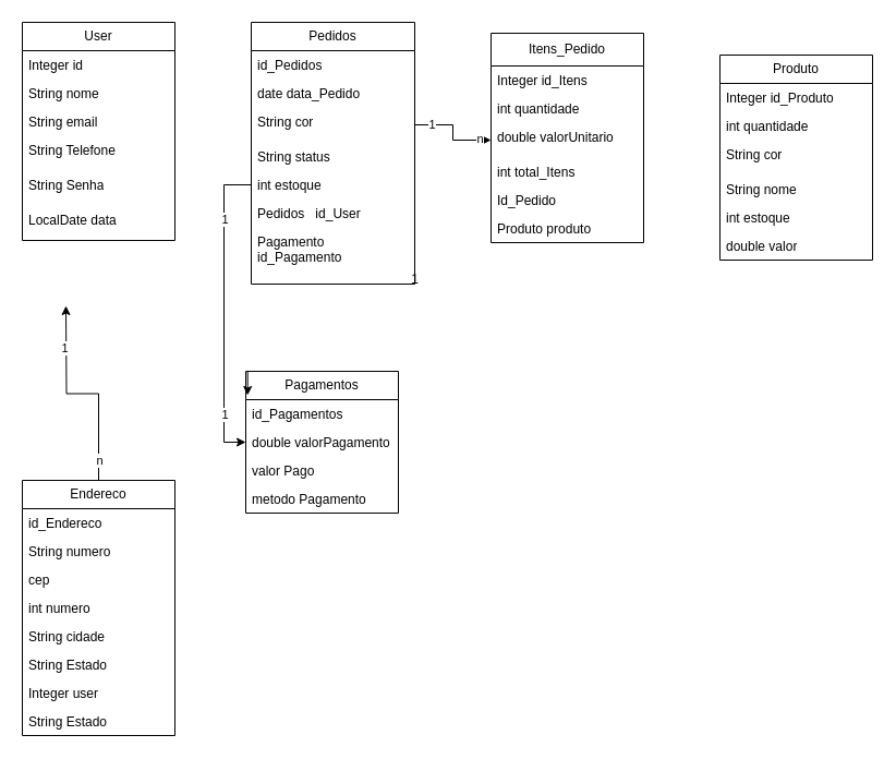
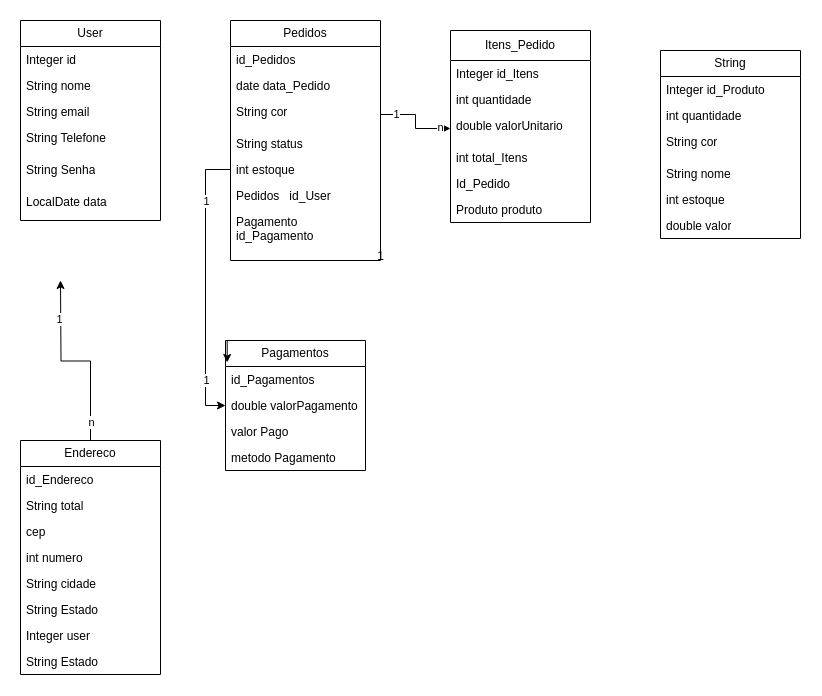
  <mxCell id="0" />
  <mxCell id="1" parent="0" />
  <mxCell id="2" value="User" style="swimlane;fontStyle=0;childLayout=stackLayout;horizontal=1;startSize=26;fillColor=none;horizontalStack=0;resizeParent=1;resizeParentMax=0;resizeLast=0;collapsible=1;marginBottom=0;whiteSpace=wrap;html=1;" parent="1" vertex="1"><mxGeometry x="20" y="20" width="140" height="200" as="geometry" /></mxCell>
  <mxCell id="3" value="Integer id" style="text;strokeColor=none;fillColor=none;align=left;verticalAlign=top;spacingLeft=4;spacingRight=4;overflow=hidden;rotatable=0;points=[[0,0.5],[1,0.5]];portConstraint=eastwest;whiteSpace=wrap;html=1;" parent="2" vertex="1"><mxGeometry y="26" width="140" height="26" as="geometry" /></mxCell>
  <mxCell id="4" value="String nome" style="text;strokeColor=none;fillColor=none;align=left;verticalAlign=top;spacingLeft=4;spacingRight=4;overflow=hidden;rotatable=0;points=[[0,0.5],[1,0.5]];portConstraint=eastwest;whiteSpace=wrap;html=1;" parent="2" vertex="1"><mxGeometry y="52" width="140" height="26" as="geometry" /></mxCell>
  <mxCell id="5" value="String email" style="text;strokeColor=none;fillColor=none;align=left;verticalAlign=top;spacingLeft=4;spacingRight=4;overflow=hidden;rotatable=0;points=[[0,0.5],[1,0.5]];portConstraint=eastwest;whiteSpace=wrap;html=1;" parent="2" vertex="1"><mxGeometry y="78" width="140" height="26" as="geometry" /></mxCell>
  <mxCell id="6" value="String Telefone&lt;div&gt;&lt;br&gt;&lt;/div&gt;" style="text;strokeColor=none;fillColor=none;align=left;verticalAlign=top;spacingLeft=4;spacingRight=4;overflow=hidden;rotatable=0;points=[[0,0.5],[1,0.5]];portConstraint=eastwest;whiteSpace=wrap;html=1;" parent="2" vertex="1"><mxGeometry y="104" width="140" height="32" as="geometry" /></mxCell>
  <mxCell id="7" value="String Senha&lt;div&gt;&lt;br&gt;&lt;div&gt;&lt;br&gt;&lt;/div&gt;&lt;/div&gt;" style="text;strokeColor=none;fillColor=none;align=left;verticalAlign=top;spacingLeft=4;spacingRight=4;overflow=hidden;rotatable=0;points=[[0,0.5],[1,0.5]];portConstraint=eastwest;whiteSpace=wrap;html=1;" parent="2" vertex="1"><mxGeometry y="136" width="140" height="32" as="geometry" /></mxCell>
  <mxCell id="8" value="&lt;div&gt;LocalDate data&lt;br&gt;&lt;div&gt;&lt;br&gt;&lt;/div&gt;&lt;/div&gt;" style="text;strokeColor=none;fillColor=none;align=left;verticalAlign=top;spacingLeft=4;spacingRight=4;overflow=hidden;rotatable=0;points=[[0,0.5],[1,0.5]];portConstraint=eastwest;whiteSpace=wrap;html=1;" parent="2" vertex="1"><mxGeometry y="168" width="140" height="32" as="geometry" /></mxCell>
- <mxCell id="9" value="Produto" style="swimlane;fontStyle=0;childLayout=stackLayout;horizontal=1;startSize=26;fillColor=none;horizontalStack=0;resizeParent=1;resizeParentMax=0;resizeLast=0;collapsible=1;marginBottom=0;whiteSpace=wrap;html=1;" parent="1" vertex="1"><mxGeometry x="660" y="50" width="140" height="188" as="geometry" /></mxCell>
+ <mxCell id="9" value="String" style="swimlane;fontStyle=0;childLayout=stackLayout;horizontal=1;startSize=26;fillColor=none;horizontalStack=0;resizeParent=1;resizeParentMax=0;resizeLast=0;collapsible=1;marginBottom=0;whiteSpace=wrap;html=1;" parent="1" vertex="1"><mxGeometry x="660" y="50" width="140" height="188" as="geometry" /></mxCell>
  <mxCell id="10" value="Integer id_Produto" style="text;strokeColor=none;fillColor=none;align=left;verticalAlign=top;spacingLeft=4;spacingRight=4;overflow=hidden;rotatable=0;points=[[0,0.5],[1,0.5]];portConstraint=eastwest;whiteSpace=wrap;html=1;" parent="9" vertex="1"><mxGeometry y="26" width="140" height="26" as="geometry" /></mxCell>
  <mxCell id="11" value="int quantidade" style="text;strokeColor=none;fillColor=none;align=left;verticalAlign=top;spacingLeft=4;spacingRight=4;overflow=hidden;rotatable=0;points=[[0,0.5],[1,0.5]];portConstraint=eastwest;whiteSpace=wrap;html=1;" parent="9" vertex="1"><mxGeometry y="52" width="140" height="26" as="geometry" /></mxCell>
  <mxCell id="12" value="String cor" style="text;strokeColor=none;fillColor=none;align=left;verticalAlign=top;spacingLeft=4;spacingRight=4;overflow=hidden;rotatable=0;points=[[0,0.5],[1,0.5]];portConstraint=eastwest;whiteSpace=wrap;html=1;" parent="9" vertex="1"><mxGeometry y="78" width="140" height="32" as="geometry" /></mxCell>
  <mxCell id="13" value="String nome" style="text;strokeColor=none;fillColor=none;align=left;verticalAlign=top;spacingLeft=4;spacingRight=4;overflow=hidden;rotatable=0;points=[[0,0.5],[1,0.5]];portConstraint=eastwest;whiteSpace=wrap;html=1;" parent="9" vertex="1"><mxGeometry y="110" width="140" height="26" as="geometry" /></mxCell>
  <mxCell id="14" value="int estoque" style="text;strokeColor=none;fillColor=none;align=left;verticalAlign=top;spacingLeft=4;spacingRight=4;overflow=hidden;rotatable=0;points=[[0,0.5],[1,0.5]];portConstraint=eastwest;whiteSpace=wrap;html=1;" parent="9" vertex="1"><mxGeometry y="136" width="140" height="26" as="geometry" /></mxCell>
  <mxCell id="15" value="double valor&lt;div&gt;&lt;br&gt;&lt;/div&gt;" style="text;strokeColor=none;fillColor=none;align=left;verticalAlign=top;spacingLeft=4;spacingRight=4;overflow=hidden;rotatable=0;points=[[0,0.5],[1,0.5]];portConstraint=eastwest;whiteSpace=wrap;html=1;" parent="9" vertex="1"><mxGeometry y="162" width="140" height="26" as="geometry" /></mxCell>
  <mxCell id="16" value="Pedidos" style="swimlane;fontStyle=0;childLayout=stackLayout;horizontal=1;startSize=26;fillColor=none;horizontalStack=0;resizeParent=1;resizeParentMax=0;resizeLast=0;collapsible=1;marginBottom=0;whiteSpace=wrap;html=1;" parent="1" vertex="1"><mxGeometry x="230" y="20" width="150" height="240" as="geometry" /></mxCell>
  <mxCell id="17" value="id_Pedidos" style="text;strokeColor=none;fillColor=none;align=left;verticalAlign=top;spacingLeft=4;spacingRight=4;overflow=hidden;rotatable=0;points=[[0,0.5],[1,0.5]];portConstraint=eastwest;whiteSpace=wrap;html=1;" parent="16" vertex="1"><mxGeometry y="26" width="150" height="26" as="geometry" /></mxCell>
  <mxCell id="18" value="date data_Pedido" style="text;strokeColor=none;fillColor=none;align=left;verticalAlign=top;spacingLeft=4;spacingRight=4;overflow=hidden;rotatable=0;points=[[0,0.5],[1,0.5]];portConstraint=eastwest;whiteSpace=wrap;html=1;" parent="16" vertex="1"><mxGeometry y="52" width="150" height="26" as="geometry" /></mxCell>
  <mxCell id="19" value="String cor" style="text;strokeColor=none;fillColor=none;align=left;verticalAlign=top;spacingLeft=4;spacingRight=4;overflow=hidden;rotatable=0;points=[[0,0.5],[1,0.5]];portConstraint=eastwest;whiteSpace=wrap;html=1;" parent="16" vertex="1"><mxGeometry y="78" width="150" height="32" as="geometry" /></mxCell>
  <mxCell id="20" value="String status" style="text;strokeColor=none;fillColor=none;align=left;verticalAlign=top;spacingLeft=4;spacingRight=4;overflow=hidden;rotatable=0;points=[[0,0.5],[1,0.5]];portConstraint=eastwest;whiteSpace=wrap;html=1;" parent="16" vertex="1"><mxGeometry y="110" width="150" height="26" as="geometry" /></mxCell>
  <mxCell id="21" value="int estoque" style="text;strokeColor=none;fillColor=none;align=left;verticalAlign=top;spacingLeft=4;spacingRight=4;overflow=hidden;rotatable=0;points=[[0,0.5],[1,0.5]];portConstraint=eastwest;whiteSpace=wrap;html=1;" parent="16" vertex="1"><mxGeometry y="136" width="150" height="26" as="geometry" /></mxCell>
  <mxCell id="22" value="Pedidos&amp;nbsp; &amp;nbsp;id_User" style="text;strokeColor=none;fillColor=none;align=left;verticalAlign=top;spacingLeft=4;spacingRight=4;overflow=hidden;rotatable=0;points=[[0,0.5],[1,0.5]];portConstraint=eastwest;whiteSpace=wrap;html=1;" parent="16" vertex="1"><mxGeometry y="162" width="150" height="26" as="geometry" /></mxCell>
  <mxCell id="23" value="Pagamento id_Pagamento" style="text;strokeColor=none;fillColor=none;align=left;verticalAlign=top;spacingLeft=4;spacingRight=4;overflow=hidden;rotatable=0;points=[[0,0.5],[1,0.5]];portConstraint=eastwest;whiteSpace=wrap;html=1;" parent="16" vertex="1"><mxGeometry y="188" width="150" height="52" as="geometry" /></mxCell>
  <mxCell id="24" value="Pagamentos" style="swimlane;fontStyle=0;childLayout=stackLayout;horizontal=1;startSize=26;fillColor=none;horizontalStack=0;resizeParent=1;resizeParentMax=0;resizeLast=0;collapsible=1;marginBottom=0;whiteSpace=wrap;html=1;" parent="1" vertex="1"><mxGeometry x="225" y="340" width="140" height="130" as="geometry" /></mxCell>
  <mxCell id="25" value="id_Pagamentos" style="text;strokeColor=none;fillColor=none;align=left;verticalAlign=top;spacingLeft=4;spacingRight=4;overflow=hidden;rotatable=0;points=[[0,0.5],[1,0.5]];portConstraint=eastwest;whiteSpace=wrap;html=1;" parent="24" vertex="1"><mxGeometry y="26" width="140" height="26" as="geometry" /></mxCell>
  <mxCell id="26" value="double valorPagamento" style="text;strokeColor=none;fillColor=none;align=left;verticalAlign=top;spacingLeft=4;spacingRight=4;overflow=hidden;rotatable=0;points=[[0,0.5],[1,0.5]];portConstraint=eastwest;whiteSpace=wrap;html=1;" parent="24" vertex="1"><mxGeometry y="52" width="140" height="26" as="geometry" /></mxCell>
  <mxCell id="27" value="valor Pago" style="text;strokeColor=none;fillColor=none;align=left;verticalAlign=top;spacingLeft=4;spacingRight=4;overflow=hidden;rotatable=0;points=[[0,0.5],[1,0.5]];portConstraint=eastwest;whiteSpace=wrap;html=1;" parent="24" vertex="1"><mxGeometry y="78" width="140" height="26" as="geometry" /></mxCell>
  <mxCell id="28" value="metodo Pagamento" style="text;strokeColor=none;fillColor=none;align=left;verticalAlign=top;spacingLeft=4;spacingRight=4;overflow=hidden;rotatable=0;points=[[0,0.5],[1,0.5]];portConstraint=eastwest;whiteSpace=wrap;html=1;" parent="24" vertex="1"><mxGeometry y="104" width="140" height="26" as="geometry" /></mxCell>
  <mxCell id="29" style="edgeStyle=orthogonalEdgeStyle;rounded=0;orthogonalLoop=1;jettySize=auto;html=1;exitX=0.25;exitY=0;exitDx=0;exitDy=0;entryX=0.012;entryY=0.169;entryDx=0;entryDy=0;entryPerimeter=0;" parent="1" source="24" target="24" edge="1"><mxGeometry relative="1" as="geometry" /></mxCell>
  <mxCell id="30" value="1&lt;div&gt;&lt;br&gt;&lt;/div&gt;" style="text;html=1;align=center;verticalAlign=middle;resizable=0;points=[];autosize=1;strokeColor=none;fillColor=none;" parent="1" vertex="1"><mxGeometry x="365" y="243" width="30" height="40" as="geometry" /></mxCell>
  <mxCell id="31" value="Itens_Pedido" style="swimlane;fontStyle=0;childLayout=stackLayout;horizontal=1;startSize=30;fillColor=none;horizontalStack=0;resizeParent=1;resizeParentMax=0;resizeLast=0;collapsible=1;marginBottom=0;whiteSpace=wrap;html=1;" parent="1" vertex="1"><mxGeometry x="450" y="30" width="140" height="192" as="geometry" /></mxCell>
  <mxCell id="32" value="Integer id_Itens" style="text;strokeColor=none;fillColor=none;align=left;verticalAlign=top;spacingLeft=4;spacingRight=4;overflow=hidden;rotatable=0;points=[[0,0.5],[1,0.5]];portConstraint=eastwest;whiteSpace=wrap;html=1;" parent="31" vertex="1"><mxGeometry y="30" width="140" height="26" as="geometry" /></mxCell>
  <mxCell id="33" value="int quantidade" style="text;strokeColor=none;fillColor=none;align=left;verticalAlign=top;spacingLeft=4;spacingRight=4;overflow=hidden;rotatable=0;points=[[0,0.5],[1,0.5]];portConstraint=eastwest;whiteSpace=wrap;html=1;" parent="31" vertex="1"><mxGeometry y="56" width="140" height="26" as="geometry" /></mxCell>
  <mxCell id="34" value="double valorUnitario" style="text;strokeColor=none;fillColor=none;align=left;verticalAlign=top;spacingLeft=4;spacingRight=4;overflow=hidden;rotatable=0;points=[[0,0.5],[1,0.5]];portConstraint=eastwest;whiteSpace=wrap;html=1;" parent="31" vertex="1"><mxGeometry y="82" width="140" height="32" as="geometry" /></mxCell>
  <mxCell id="35" value="int total_Itens" style="text;strokeColor=none;fillColor=none;align=left;verticalAlign=top;spacingLeft=4;spacingRight=4;overflow=hidden;rotatable=0;points=[[0,0.5],[1,0.5]];portConstraint=eastwest;whiteSpace=wrap;html=1;" parent="31" vertex="1"><mxGeometry y="114" width="140" height="26" as="geometry" /></mxCell>
  <mxCell id="36" value="Id_Pedido" style="text;strokeColor=none;fillColor=none;align=left;verticalAlign=top;spacingLeft=4;spacingRight=4;overflow=hidden;rotatable=0;points=[[0,0.5],[1,0.5]];portConstraint=eastwest;whiteSpace=wrap;html=1;" parent="31" vertex="1"><mxGeometry y="140" width="140" height="26" as="geometry" /></mxCell>
  <mxCell id="37" value="Produto produto" style="text;strokeColor=none;fillColor=none;align=left;verticalAlign=top;spacingLeft=4;spacingRight=4;overflow=hidden;rotatable=0;points=[[0,0.5],[1,0.5]];portConstraint=eastwest;whiteSpace=wrap;html=1;" parent="31" vertex="1"><mxGeometry y="166" width="140" height="26" as="geometry" /></mxCell>
  <mxCell id="38" value="" style="edgeStyle=orthogonalEdgeStyle;rounded=0;orthogonalLoop=1;jettySize=auto;html=1;" parent="1" source="19" target="34" edge="1"><mxGeometry relative="1" as="geometry" /></mxCell>
  <mxCell id="39" value="1" style="edgeLabel;html=1;align=center;verticalAlign=middle;resizable=0;points=[];" parent="38" vertex="1" connectable="0"><mxGeometry x="-0.635" y="1" relative="1" as="geometry"><mxPoint as="offset" /></mxGeometry></mxCell>
  <mxCell id="40" value="n" style="edgeLabel;html=1;align=center;verticalAlign=middle;resizable=0;points=[];" parent="38" vertex="1" connectable="0"><mxGeometry x="0.748" y="2" relative="1" as="geometry"><mxPoint as="offset" /></mxGeometry></mxCell>
  <mxCell id="41" style="edgeStyle=orthogonalEdgeStyle;rounded=0;orthogonalLoop=1;jettySize=auto;html=1;entryX=0;entryY=0.5;entryDx=0;entryDy=0;" parent="1" source="21" target="26" edge="1"><mxGeometry relative="1" as="geometry" /></mxCell>
  <mxCell id="42" value="1" style="edgeLabel;html=1;align=center;verticalAlign=middle;resizable=0;points=[];" parent="41" vertex="1" connectable="0"><mxGeometry x="-0.601" relative="1" as="geometry"><mxPoint as="offset" /></mxGeometry></mxCell>
  <mxCell id="43" value="1" style="edgeLabel;html=1;align=center;verticalAlign=middle;resizable=0;points=[];" parent="41" vertex="1" connectable="0"><mxGeometry x="0.673" relative="1" as="geometry"><mxPoint as="offset" /></mxGeometry></mxCell>
  <mxCell id="44" style="edgeStyle=orthogonalEdgeStyle;rounded=0;orthogonalLoop=1;jettySize=auto;html=1;" parent="1" source="47" edge="1"><mxGeometry relative="1" as="geometry"><mxPoint x="60" y="280" as="targetPoint" /></mxGeometry></mxCell>
  <mxCell id="45" value="1" style="edgeLabel;html=1;align=center;verticalAlign=middle;resizable=0;points=[];" parent="44" vertex="1" connectable="0"><mxGeometry x="0.594" y="2" relative="1" as="geometry"><mxPoint as="offset" /></mxGeometry></mxCell>
  <mxCell id="46" value="n" style="edgeLabel;html=1;align=center;verticalAlign=middle;resizable=0;points=[];" parent="44" vertex="1" connectable="0"><mxGeometry x="-0.804" relative="1" as="geometry"><mxPoint as="offset" /></mxGeometry></mxCell>
  <mxCell id="47" value="Endereco" style="swimlane;fontStyle=0;childLayout=stackLayout;horizontal=1;startSize=26;fillColor=none;horizontalStack=0;resizeParent=1;resizeParentMax=0;resizeLast=0;collapsible=1;marginBottom=0;whiteSpace=wrap;html=1;" parent="1" vertex="1"><mxGeometry x="20" y="440" width="140" height="234" as="geometry" /></mxCell>
  <mxCell id="48" value="id_Endereco" style="text;strokeColor=none;fillColor=none;align=left;verticalAlign=top;spacingLeft=4;spacingRight=4;overflow=hidden;rotatable=0;points=[[0,0.5],[1,0.5]];portConstraint=eastwest;whiteSpace=wrap;html=1;" parent="47" vertex="1"><mxGeometry y="26" width="140" height="26" as="geometry" /></mxCell>
- <mxCell id="49" value="String numero" style="text;strokeColor=none;fillColor=none;align=left;verticalAlign=top;spacingLeft=4;spacingRight=4;overflow=hidden;rotatable=0;points=[[0,0.5],[1,0.5]];portConstraint=eastwest;whiteSpace=wrap;html=1;" parent="47" vertex="1"><mxGeometry y="52" width="140" height="26" as="geometry" /></mxCell>
+ <mxCell id="49" value="String total" style="text;strokeColor=none;fillColor=none;align=left;verticalAlign=top;spacingLeft=4;spacingRight=4;overflow=hidden;rotatable=0;points=[[0,0.5],[1,0.5]];portConstraint=eastwest;whiteSpace=wrap;html=1;" parent="47" vertex="1"><mxGeometry y="52" width="140" height="26" as="geometry" /></mxCell>
  <mxCell id="50" value="cep" style="text;strokeColor=none;fillColor=none;align=left;verticalAlign=top;spacingLeft=4;spacingRight=4;overflow=hidden;rotatable=0;points=[[0,0.5],[1,0.5]];portConstraint=eastwest;whiteSpace=wrap;html=1;" parent="47" vertex="1"><mxGeometry y="78" width="140" height="26" as="geometry" /></mxCell>
  <mxCell id="51" value="int numero" style="text;strokeColor=none;fillColor=none;align=left;verticalAlign=top;spacingLeft=4;spacingRight=4;overflow=hidden;rotatable=0;points=[[0,0.5],[1,0.5]];portConstraint=eastwest;whiteSpace=wrap;html=1;" parent="47" vertex="1"><mxGeometry y="104" width="140" height="26" as="geometry" /></mxCell>
  <mxCell id="52" value="String cidade" style="text;strokeColor=none;fillColor=none;align=left;verticalAlign=top;spacingLeft=4;spacingRight=4;overflow=hidden;rotatable=0;points=[[0,0.5],[1,0.5]];portConstraint=eastwest;whiteSpace=wrap;html=1;" parent="47" vertex="1"><mxGeometry y="130" width="140" height="26" as="geometry" /></mxCell>
  <mxCell id="53" value="String Estado" style="text;strokeColor=none;fillColor=none;align=left;verticalAlign=top;spacingLeft=4;spacingRight=4;overflow=hidden;rotatable=0;points=[[0,0.5],[1,0.5]];portConstraint=eastwest;whiteSpace=wrap;html=1;" parent="47" vertex="1"><mxGeometry y="156" width="140" height="26" as="geometry" /></mxCell>
  <mxCell id="54" value="Integer user&lt;div&gt;&lt;br&gt;&lt;/div&gt;" style="text;strokeColor=none;fillColor=none;align=left;verticalAlign=top;spacingLeft=4;spacingRight=4;overflow=hidden;rotatable=0;points=[[0,0.5],[1,0.5]];portConstraint=eastwest;whiteSpace=wrap;html=1;" parent="47" vertex="1"><mxGeometry y="182" width="140" height="26" as="geometry" /></mxCell>
  <mxCell id="55" value="String Estado" style="text;strokeColor=none;fillColor=none;align=left;verticalAlign=top;spacingLeft=4;spacingRight=4;overflow=hidden;rotatable=0;points=[[0,0.5],[1,0.5]];portConstraint=eastwest;whiteSpace=wrap;html=1;" vertex="1" parent="47"><mxGeometry y="208" width="140" height="26" as="geometry" /></mxCell>
